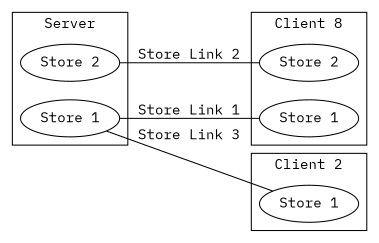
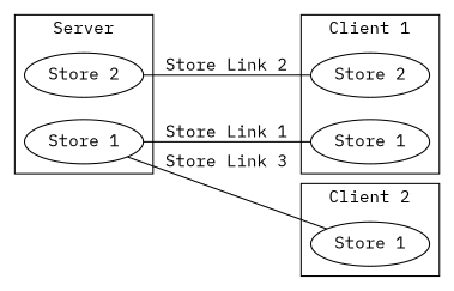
  graph {
    rankdir=LR
    fontname="IBM Plex Mono"
    node [fontname="IBM Plex Mono"]
    edge [fontname="IBM Plex Mono"]
    n1 [label="Store 1"]
    n2 [label="Store 2"]
    n3 [label="Store 1"]
    n4 [label="Store 2"]
    n5 [label="Store 1"]
    subgraph cluster_1 {
-     label="Client 8"
+     label="Client 1"
      n1
      n2
    }
    subgraph cluster_2 {
      label=Server
      n3
      n4
    }
    subgraph cluster_3 {
      label="Client 2"
      n5
    }
    n3 -- n1 [label="Store Link 1"]
    n3 -- n5 [label="Store Link 3"]
    n4 -- n2 [label="Store Link 2"]
  }
